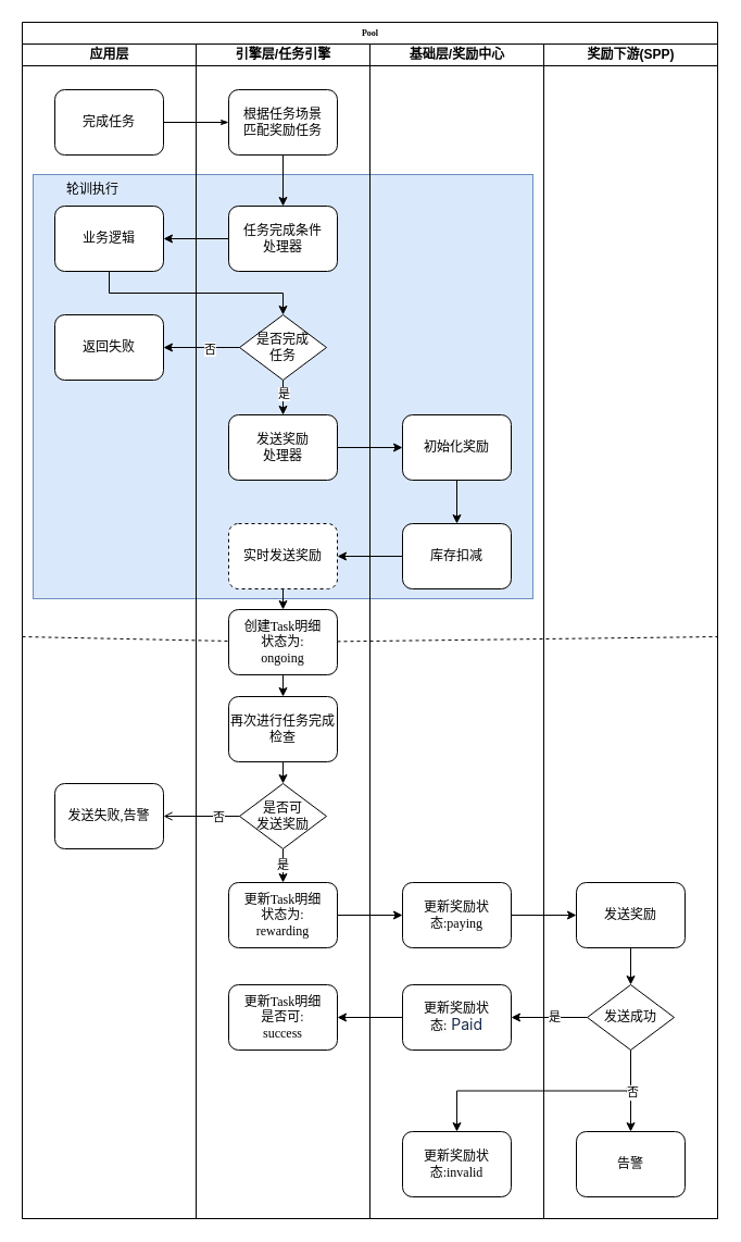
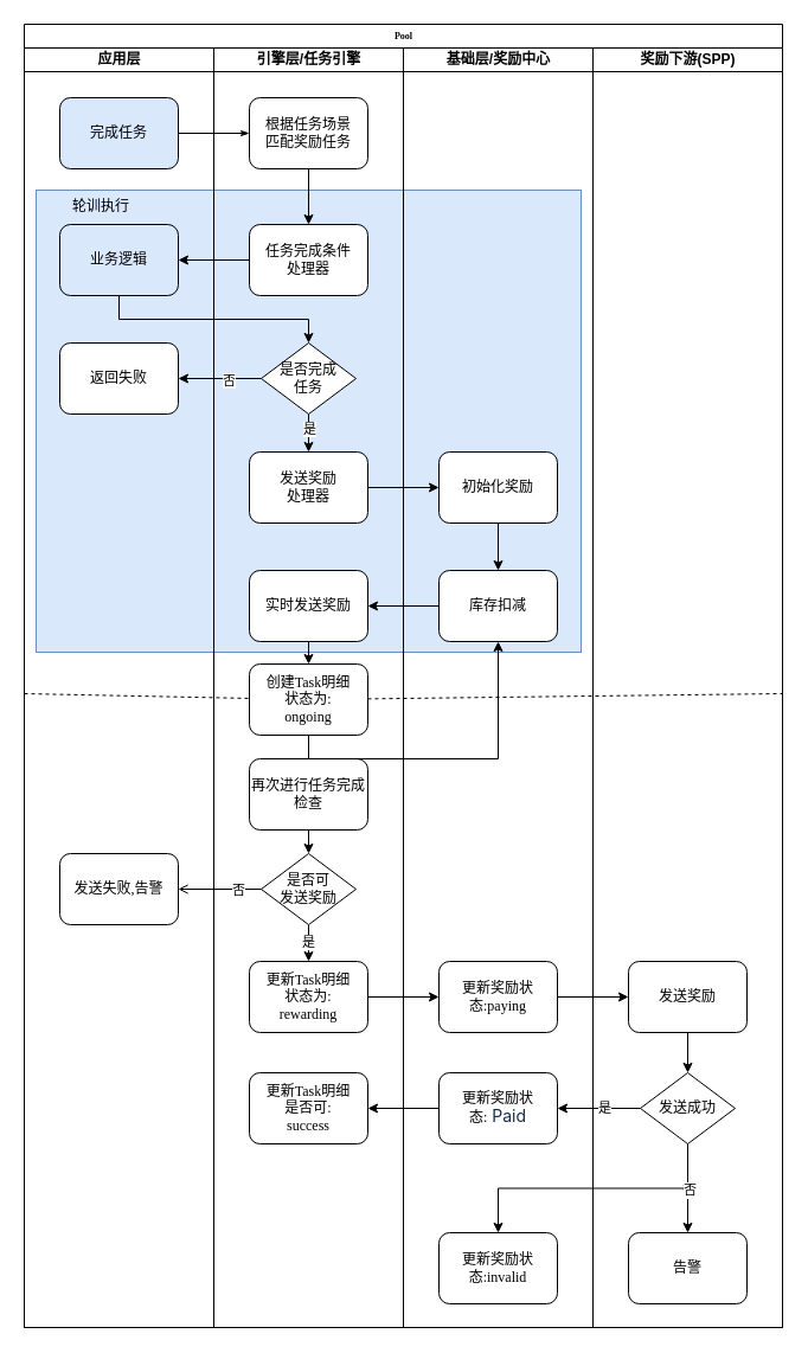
  <mxCell id="0" />
  <mxCell id="1" parent="0" />
  <mxCell id="2" value="" style="rounded=0;whiteSpace=wrap;html=1;fillColor=#dae8fc;strokeColor=#6c8ebf;" vertex="1" parent="1"><mxGeometry x="30" y="160" width="460" height="390" as="geometry" /></mxCell>
  <mxCell id="3" value="Pool" style="swimlane;html=1;childLayout=stackLayout;startSize=20;rounded=0;shadow=0;labelBackgroundColor=none;strokeWidth=1;fontFamily=Verdana;fontSize=8;align=center;" vertex="1" parent="1"><mxGeometry x="20" y="20" width="640" height="1100" as="geometry" /></mxCell>
  <mxCell id="4" value="应用层" style="swimlane;html=1;startSize=20;" vertex="1" parent="3"><mxGeometry y="20" width="160" height="1080" as="geometry" /></mxCell>
- <mxCell id="5" value="&lt;font style=&quot;font-size: 12px;&quot;&gt;完成任务&lt;/font&gt;" style="rounded=1;whiteSpace=wrap;html=1;shadow=0;labelBackgroundColor=none;strokeWidth=1;fontFamily=Verdana;fontSize=8;align=center;" vertex="1" parent="4"><mxGeometry x="30" y="42" width="100" height="60" as="geometry" /></mxCell>
+ <mxCell id="5" value="&lt;font style=&quot;font-size: 12px;&quot;&gt;完成任务&lt;/font&gt;" style="rounded=1;whiteSpace=wrap;html=1;shadow=0;labelBackgroundColor=none;strokeWidth=1;fontFamily=Verdana;fontSize=8;align=center;fillColor=#dae8fc;" vertex="1" parent="4"><mxGeometry x="30" y="42" width="100" height="60" as="geometry" /></mxCell>
  <mxCell id="6" value="&lt;span style=&quot;font-size: 12px;&quot;&gt;发送失败,告警&lt;/span&gt;" style="rounded=1;whiteSpace=wrap;html=1;shadow=0;labelBackgroundColor=none;strokeWidth=1;fontFamily=Verdana;fontSize=8;align=center;" vertex="1" parent="4"><mxGeometry x="30" y="680" width="100" height="60" as="geometry" /></mxCell>
  <mxCell id="7" value="轮训执行" style="text;html=1;align=center;verticalAlign=middle;whiteSpace=wrap;rounded=0;" vertex="1" parent="4"><mxGeometry x="10" y="119" width="110" height="30" as="geometry" /></mxCell>
  <mxCell id="8" style="edgeStyle=orthogonalEdgeStyle;rounded=1;html=1;labelBackgroundColor=none;startArrow=none;startFill=0;startSize=5;endArrow=classicThin;endFill=1;endSize=5;jettySize=auto;orthogonalLoop=1;strokeWidth=1;fontFamily=Verdana;fontSize=8" edge="1" parent="3" source="5" target="10"><mxGeometry relative="1" as="geometry" /></mxCell>
  <mxCell id="9" value="引擎层/任务引擎" style="swimlane;html=1;startSize=20;" vertex="1" parent="3"><mxGeometry x="160" y="20" width="160" height="1080" as="geometry" /></mxCell>
  <mxCell id="10" value="&lt;font style=&quot;font-size: 12px;&quot;&gt;根据任务场景&lt;/font&gt;&lt;div&gt;&lt;font style=&quot;font-size: 12px;&quot;&gt;匹配&lt;/font&gt;&lt;span style=&quot;font-size: 12px; background-color: transparent; color: light-dark(rgb(0, 0, 0), rgb(255, 255, 255));&quot;&gt;奖励任务&lt;/span&gt;&lt;/div&gt;" style="rounded=1;whiteSpace=wrap;html=1;shadow=0;labelBackgroundColor=none;strokeWidth=1;fontFamily=Verdana;fontSize=8;align=center;" vertex="1" parent="9"><mxGeometry x="30" y="42" width="100" height="60" as="geometry" /></mxCell>
- <mxCell id="11" value="&lt;span style=&quot;font-size: 12px;&quot;&gt;实时发送奖励&lt;/span&gt;" style="rounded=1;whiteSpace=wrap;html=1;shadow=0;labelBackgroundColor=none;strokeWidth=1;fontFamily=Verdana;fontSize=8;align=center;dashed=1;" vertex="1" parent="9"><mxGeometry x="30" y="441" width="100" height="60" as="geometry" /></mxCell>
+ <mxCell id="11" value="&lt;span style=&quot;font-size: 12px;&quot;&gt;实时发送奖励&lt;/span&gt;" style="rounded=1;whiteSpace=wrap;html=1;shadow=0;labelBackgroundColor=none;strokeWidth=1;fontFamily=Verdana;fontSize=8;align=center;" vertex="1" parent="9"><mxGeometry x="30" y="441" width="100" height="60" as="geometry" /></mxCell>
  <mxCell id="12" value="是" style="edgeStyle=orthogonalEdgeStyle;rounded=0;orthogonalLoop=1;jettySize=auto;html=1;exitX=0.5;exitY=1;exitDx=0;exitDy=0;" edge="1" parent="9" source="13" target="16"><mxGeometry relative="1" as="geometry" /></mxCell>
  <mxCell id="13" value="&lt;span style=&quot;font-size: 12px;&quot;&gt;是否可&lt;/span&gt;&lt;div&gt;&lt;span style=&quot;font-size: 12px;&quot;&gt;发送奖励&lt;/span&gt;&lt;/div&gt;" style="rhombus;whiteSpace=wrap;html=1;rounded=0;shadow=0;labelBackgroundColor=none;strokeWidth=1;fontFamily=Verdana;fontSize=8;align=center;" vertex="1" parent="9"><mxGeometry x="40" y="680" width="80" height="60" as="geometry" /></mxCell>
  <mxCell id="14" style="edgeStyle=orthogonalEdgeStyle;rounded=0;orthogonalLoop=1;jettySize=auto;html=1;exitX=0.5;exitY=1;exitDx=0;exitDy=0;entryX=0.5;entryY=0;entryDx=0;entryDy=0;" edge="1" parent="9" source="15" target="13"><mxGeometry relative="1" as="geometry" /></mxCell>
  <mxCell id="15" value="&lt;span style=&quot;font-size: 12px;&quot;&gt;再次进行任务完成检查&lt;/span&gt;" style="rounded=1;whiteSpace=wrap;html=1;shadow=0;labelBackgroundColor=none;strokeWidth=1;fontFamily=Verdana;fontSize=8;align=center;" vertex="1" parent="9"><mxGeometry x="30" y="600" width="100" height="60" as="geometry" /></mxCell>
  <mxCell id="16" value="&lt;span style=&quot;font-size: 12px;&quot;&gt;更新Task明细&lt;/span&gt;&lt;div&gt;&lt;span style=&quot;font-size: 12px;&quot;&gt;状态为&lt;/span&gt;&lt;span style=&quot;font-size: 12px; background-color: transparent; color: light-dark(rgb(0, 0, 0), rgb(255, 255, 255));&quot;&gt;:&lt;/span&gt;&lt;/div&gt;&lt;div&gt;&lt;span style=&quot;font-size: 12px; background-color: transparent; color: light-dark(rgb(0, 0, 0), rgb(255, 255, 255));&quot;&gt;rewarding&lt;/span&gt;&lt;/div&gt;" style="rounded=1;whiteSpace=wrap;html=1;shadow=0;labelBackgroundColor=none;strokeWidth=1;fontFamily=Verdana;fontSize=8;align=center;" vertex="1" parent="9"><mxGeometry x="30" y="771" width="100" height="60" as="geometry" /></mxCell>
  <mxCell id="17" value="&lt;span style=&quot;font-size: 12px;&quot;&gt;发送奖励&lt;/span&gt;&lt;div&gt;&lt;span style=&quot;font-size: 12px;&quot;&gt;处理器&lt;/span&gt;&lt;span style=&quot;font-size: 12px;&quot;&gt;&lt;/span&gt;&lt;/div&gt;" style="rounded=1;whiteSpace=wrap;html=1;shadow=0;labelBackgroundColor=none;strokeWidth=1;fontFamily=Verdana;fontSize=8;align=center;" vertex="1" parent="9"><mxGeometry x="30" y="341" width="100" height="60" as="geometry" /></mxCell>
  <mxCell id="18" style="edgeStyle=orthogonalEdgeStyle;rounded=0;orthogonalLoop=1;jettySize=auto;html=1;exitX=0.5;exitY=1;exitDx=0;exitDy=0;entryX=0.5;entryY=0;entryDx=0;entryDy=0;" edge="1" parent="9" source="20" target="17"><mxGeometry relative="1" as="geometry" /></mxCell>
  <mxCell id="19" value="是" style="edgeLabel;html=1;align=center;verticalAlign=middle;resizable=0;points=[];" connectable="0" vertex="1" parent="18"><mxGeometry x="-0.25" relative="1" as="geometry"><mxPoint as="offset" /></mxGeometry></mxCell>
  <mxCell id="20" value="&lt;span style=&quot;font-size: 12px;&quot;&gt;是否完成&lt;/span&gt;&lt;div&gt;&lt;span style=&quot;font-size: 12px;&quot;&gt;任务&lt;/span&gt;&lt;/div&gt;" style="rhombus;whiteSpace=wrap;html=1;rounded=0;shadow=0;labelBackgroundColor=none;strokeWidth=1;fontFamily=Verdana;fontSize=8;align=center;" vertex="1" parent="9"><mxGeometry x="40" y="249" width="80" height="60" as="geometry" /></mxCell>
  <mxCell id="21" value="基础层/奖励中心" style="swimlane;html=1;startSize=20;" vertex="1" parent="3"><mxGeometry x="320" y="20" width="160" height="1080" as="geometry" /></mxCell>
  <mxCell id="22" style="edgeStyle=orthogonalEdgeStyle;rounded=0;orthogonalLoop=1;jettySize=auto;html=1;exitX=0.5;exitY=1;exitDx=0;exitDy=0;entryX=0.5;entryY=0;entryDx=0;entryDy=0;" edge="1" parent="21" source="23" target="24"><mxGeometry relative="1" as="geometry" /></mxCell>
  <mxCell id="23" value="&lt;span style=&quot;color: rgb(0, 0, 0); font-family: Verdana; font-size: 12px; font-style: normal; font-variant-ligatures: normal; font-variant-caps: normal; font-weight: 400; letter-spacing: normal; orphans: 2; text-align: center; text-indent: 0px; text-transform: none; widows: 2; word-spacing: 0px; -webkit-text-stroke-width: 0px; white-space: normal; background-color: rgb(251, 251, 251); text-decoration-thickness: initial; text-decoration-style: initial; text-decoration-color: initial; float: none; display: inline !important;&quot;&gt;初始化奖励&lt;/span&gt;" style="rounded=1;whiteSpace=wrap;html=1;shadow=0;labelBackgroundColor=none;strokeWidth=1;fontFamily=Verdana;fontSize=8;align=center;" vertex="1" parent="21"><mxGeometry x="30" y="341" width="100" height="60" as="geometry" /></mxCell>
  <mxCell id="24" value="&lt;span style=&quot;color: rgb(0, 0, 0); font-family: Verdana; font-size: 12px; font-style: normal; font-variant-ligatures: normal; font-variant-caps: normal; font-weight: 400; letter-spacing: normal; orphans: 2; text-align: center; text-indent: 0px; text-transform: none; widows: 2; word-spacing: 0px; -webkit-text-stroke-width: 0px; white-space: normal; background-color: rgb(251, 251, 251); text-decoration-thickness: initial; text-decoration-style: initial; text-decoration-color: initial; float: none; display: inline !important;&quot;&gt;库存扣减&lt;/span&gt;" style="rounded=1;whiteSpace=wrap;html=1;shadow=0;labelBackgroundColor=none;strokeWidth=1;fontFamily=Verdana;fontSize=8;align=center;" vertex="1" parent="21"><mxGeometry x="30" y="441" width="100" height="60" as="geometry" /></mxCell>
  <mxCell id="25" value="&lt;span style=&quot;font-size: 12px;&quot;&gt;更新奖励状态:paying&lt;/span&gt;" style="rounded=1;whiteSpace=wrap;html=1;shadow=0;labelBackgroundColor=none;strokeWidth=1;fontFamily=Verdana;fontSize=8;align=center;" vertex="1" parent="21"><mxGeometry x="30" y="771" width="100" height="60" as="geometry" /></mxCell>
  <mxCell id="26" value="&lt;span style=&quot;font-size: 12px;&quot;&gt;更新奖励状态:invalid&lt;/span&gt;" style="rounded=1;whiteSpace=wrap;html=1;shadow=0;labelBackgroundColor=none;strokeWidth=1;fontFamily=Verdana;fontSize=8;align=center;" vertex="1" parent="21"><mxGeometry x="30" y="1000" width="100" height="60" as="geometry" /></mxCell>
  <mxCell id="27" style="edgeStyle=orthogonalEdgeStyle;rounded=0;orthogonalLoop=1;jettySize=auto;html=1;exitX=0;exitY=0.5;exitDx=0;exitDy=0;entryX=1;entryY=0.5;entryDx=0;entryDy=0;" edge="1" parent="3" source="24" target="11"><mxGeometry relative="1" as="geometry" /></mxCell>
  <mxCell id="28" style="edgeStyle=orthogonalEdgeStyle;rounded=0;orthogonalLoop=1;jettySize=auto;html=1;exitX=0;exitY=0.5;exitDx=0;exitDy=0;entryX=1;entryY=0.5;entryDx=0;entryDy=0;endArrow=open;" edge="1" parent="3" source="13" target="6"><mxGeometry relative="1" as="geometry" /></mxCell>
  <mxCell id="29" value="否" style="edgeLabel;html=1;align=center;verticalAlign=middle;resizable=0;points=[];" connectable="0" vertex="1" parent="28"><mxGeometry x="-0.61" y="-1" relative="1" as="geometry"><mxPoint x="-6" y="1" as="offset" /></mxGeometry></mxCell>
  <mxCell id="30" style="edgeStyle=orthogonalEdgeStyle;rounded=0;orthogonalLoop=1;jettySize=auto;html=1;exitX=1;exitY=0.5;exitDx=0;exitDy=0;entryX=0;entryY=0.5;entryDx=0;entryDy=0;" edge="1" parent="3" source="16" target="25"><mxGeometry relative="1" as="geometry" /></mxCell>
  <mxCell id="31" style="edgeStyle=orthogonalEdgeStyle;rounded=0;orthogonalLoop=1;jettySize=auto;html=1;exitX=1;exitY=0.5;exitDx=0;exitDy=0;entryX=0;entryY=0.5;entryDx=0;entryDy=0;" edge="1" parent="3" source="17" target="23"><mxGeometry relative="1" as="geometry" /></mxCell>
  <mxCell id="32" style="edgeStyle=orthogonalEdgeStyle;rounded=0;orthogonalLoop=1;jettySize=auto;html=1;exitX=1;exitY=0.5;exitDx=0;exitDy=0;entryX=0;entryY=0.5;entryDx=0;entryDy=0;" edge="1" parent="3" source="25" target="34"><mxGeometry relative="1" as="geometry" /></mxCell>
  <mxCell id="33" value="奖励下游(SPP)" style="swimlane;html=1;startSize=20;" vertex="1" parent="3"><mxGeometry x="480" y="20" width="160" height="1080" as="geometry" /></mxCell>
  <mxCell id="34" value="&lt;span style=&quot;font-size: 12px;&quot;&gt;发送奖励&lt;/span&gt;" style="rounded=1;whiteSpace=wrap;html=1;shadow=0;labelBackgroundColor=none;strokeWidth=1;fontFamily=Verdana;fontSize=8;align=center;" vertex="1" parent="33"><mxGeometry x="30" y="771" width="100" height="60" as="geometry" /></mxCell>
  <mxCell id="35" value="&lt;span style=&quot;font-size: 12px;&quot;&gt;更新Task明细&lt;/span&gt;&lt;div&gt;&lt;span style=&quot;font-size: 12px;&quot;&gt;是否可&lt;/span&gt;&lt;span style=&quot;font-size: 12px; background-color: transparent; color: light-dark(rgb(0, 0, 0), rgb(255, 255, 255));&quot;&gt;:&lt;/span&gt;&lt;/div&gt;&lt;div&gt;&lt;span style=&quot;font-size: 12px; background-color: transparent; color: light-dark(rgb(0, 0, 0), rgb(255, 255, 255));&quot;&gt;success&lt;/span&gt;&lt;/div&gt;" style="rounded=1;whiteSpace=wrap;html=1;shadow=0;labelBackgroundColor=none;strokeWidth=1;fontFamily=Verdana;fontSize=8;align=center;" vertex="1" parent="33"><mxGeometry x="-290" y="865" width="100" height="60" as="geometry" /></mxCell>
  <mxCell id="36" value="&lt;span style=&quot;color: rgb(0, 0, 0); font-size: 12px; background-color: rgb(251, 251, 251); float: none; display: inline !important;&quot;&gt;更新奖励状态:&lt;/span&gt;&lt;span style=&quot;color: rgb(23, 43, 77); font-family: -apple-system, &amp;quot;system-ui&amp;quot;, &amp;quot;Segoe UI&amp;quot;, Roboto, Oxygen, Ubuntu, &amp;quot;Fira Sans&amp;quot;, &amp;quot;Droid Sans&amp;quot;, &amp;quot;Helvetica Neue&amp;quot;, sans-serif; font-size: 14px; text-align: left; background-color: rgb(255, 255, 255);&quot;&gt;&amp;nbsp;Paid&lt;/span&gt;" style="rounded=1;whiteSpace=wrap;html=1;shadow=0;labelBackgroundColor=none;strokeWidth=1;fontFamily=Verdana;fontSize=8;align=center;" vertex="1" parent="33"><mxGeometry x="-130" y="865" width="100" height="60" as="geometry" /></mxCell>
  <mxCell id="37" value="&lt;span style=&quot;font-size: 12px;&quot;&gt;发送成功&lt;/span&gt;" style="rhombus;whiteSpace=wrap;html=1;rounded=0;shadow=0;labelBackgroundColor=none;strokeWidth=1;fontFamily=Verdana;fontSize=8;align=center;" vertex="1" parent="33"><mxGeometry x="40" y="865" width="80" height="60" as="geometry" /></mxCell>
  <mxCell id="38" style="edgeStyle=orthogonalEdgeStyle;rounded=0;orthogonalLoop=1;jettySize=auto;html=1;exitX=0.5;exitY=1;exitDx=0;exitDy=0;entryX=0.5;entryY=0;entryDx=0;entryDy=0;" edge="1" parent="33" target="37"><mxGeometry relative="1" as="geometry"><mxPoint x="80" y="831" as="sourcePoint" /></mxGeometry></mxCell>
  <mxCell id="39" value="&lt;span style=&quot;font-size: 12px;&quot;&gt;告警&lt;/span&gt;" style="rounded=1;whiteSpace=wrap;html=1;shadow=0;labelBackgroundColor=none;strokeWidth=1;fontFamily=Verdana;fontSize=8;align=center;" vertex="1" parent="33"><mxGeometry x="30" y="1000" width="100" height="60" as="geometry" /></mxCell>
  <mxCell id="40" style="edgeStyle=orthogonalEdgeStyle;rounded=0;orthogonalLoop=1;jettySize=auto;html=1;exitX=0.5;exitY=1;exitDx=0;exitDy=0;entryX=0.5;entryY=0;entryDx=0;entryDy=0;" edge="1" parent="33" source="37" target="39"><mxGeometry relative="1" as="geometry"><mxPoint x="80" y="985" as="targetPoint" /></mxGeometry></mxCell>
  <mxCell id="41" value="否" style="edgeLabel;html=1;align=center;verticalAlign=middle;resizable=0;points=[];" connectable="0" vertex="1" parent="40"><mxGeometry x="0.084" y="-3" relative="1" as="geometry"><mxPoint x="3" y="-2" as="offset" /></mxGeometry></mxCell>
  <mxCell id="42" style="edgeStyle=orthogonalEdgeStyle;rounded=0;orthogonalLoop=1;jettySize=auto;html=1;exitX=0;exitY=0.5;exitDx=0;exitDy=0;entryX=1;entryY=0.5;entryDx=0;entryDy=0;" edge="1" parent="33" source="37" target="36"><mxGeometry relative="1" as="geometry" /></mxCell>
  <mxCell id="43" value="是" style="edgeLabel;html=1;align=center;verticalAlign=middle;resizable=0;points=[];" connectable="0" vertex="1" parent="42"><mxGeometry x="-0.125" y="-1" relative="1" as="geometry"><mxPoint as="offset" /></mxGeometry></mxCell>
  <mxCell id="44" style="edgeStyle=orthogonalEdgeStyle;rounded=0;orthogonalLoop=1;jettySize=auto;html=1;exitX=0;exitY=0.5;exitDx=0;exitDy=0;entryX=1;entryY=0.5;entryDx=0;entryDy=0;" edge="1" parent="33" source="36" target="35"><mxGeometry relative="1" as="geometry" /></mxCell>
  <mxCell id="45" style="edgeStyle=orthogonalEdgeStyle;rounded=0;orthogonalLoop=1;jettySize=auto;html=1;exitX=0.5;exitY=1;exitDx=0;exitDy=0;entryX=0.5;entryY=0;entryDx=0;entryDy=0;" edge="1" parent="3" source="37" target="26"><mxGeometry relative="1" as="geometry" /></mxCell>
  <mxCell id="46" value="否" style="edgeLabel;html=1;align=center;verticalAlign=middle;resizable=0;points=[];" vertex="1" connectable="0" parent="45"><mxGeometry x="-0.681" y="1" relative="1" as="geometry"><mxPoint y="1" as="offset" /></mxGeometry></mxCell>
  <mxCell id="47" value="" style="endArrow=none;dashed=1;html=1;rounded=0;" edge="1" parent="1" source="58"><mxGeometry width="50" height="50" relative="1" as="geometry"><mxPoint x="20" y="585" as="sourcePoint" /><mxPoint x="660" y="585" as="targetPoint" /></mxGeometry></mxCell>
  <mxCell id="48" style="edgeStyle=orthogonalEdgeStyle;rounded=0;orthogonalLoop=1;jettySize=auto;html=1;exitX=0;exitY=0.5;exitDx=0;exitDy=0;entryX=1;entryY=0.5;entryDx=0;entryDy=0;" edge="1" parent="1" source="49" target="51"><mxGeometry relative="1" as="geometry" /></mxCell>
  <mxCell id="49" value="&lt;span style=&quot;font-size: 12px;&quot;&gt;任务完成条件&lt;/span&gt;&lt;div&gt;&lt;span style=&quot;font-size: 12px;&quot;&gt;处理器&lt;/span&gt;&lt;/div&gt;" style="rounded=1;whiteSpace=wrap;html=1;shadow=0;labelBackgroundColor=none;strokeWidth=1;fontFamily=Verdana;fontSize=8;align=center;" vertex="1" parent="1"><mxGeometry x="210" y="189" width="100" height="60" as="geometry" /></mxCell>
  <mxCell id="50" style="edgeStyle=orthogonalEdgeStyle;rounded=0;orthogonalLoop=1;jettySize=auto;html=1;exitX=0.5;exitY=1;exitDx=0;exitDy=0;entryX=0.5;entryY=0;entryDx=0;entryDy=0;" edge="1" parent="1" source="51" target="20"><mxGeometry relative="1" as="geometry" /></mxCell>
- <mxCell id="51" value="&lt;span style=&quot;font-size: 12px;&quot;&gt;业务逻辑&lt;/span&gt;" style="rounded=1;whiteSpace=wrap;html=1;shadow=0;labelBackgroundColor=none;strokeWidth=1;fontFamily=Verdana;fontSize=8;align=center;" vertex="1" parent="1"><mxGeometry x="50" y="189" width="100" height="60" as="geometry" /></mxCell>
+ <mxCell id="51" value="&lt;span style=&quot;font-size: 12px;&quot;&gt;业务逻辑&lt;/span&gt;" style="rounded=1;whiteSpace=wrap;html=1;shadow=0;labelBackgroundColor=none;strokeWidth=1;fontFamily=Verdana;fontSize=8;align=center;fillColor=#dae8fc;" vertex="1" parent="1"><mxGeometry x="50" y="189" width="100" height="60" as="geometry" /></mxCell>
  <mxCell id="52" value="&lt;span style=&quot;font-size: 12px;&quot;&gt;返回失败&lt;/span&gt;" style="rounded=1;whiteSpace=wrap;html=1;shadow=0;labelBackgroundColor=none;strokeWidth=1;fontFamily=Verdana;fontSize=8;align=center;" vertex="1" parent="1"><mxGeometry x="50" y="289" width="100" height="60" as="geometry" /></mxCell>
  <mxCell id="53" style="edgeStyle=orthogonalEdgeStyle;rounded=0;orthogonalLoop=1;jettySize=auto;html=1;exitX=0;exitY=0.5;exitDx=0;exitDy=0;entryX=1;entryY=0.5;entryDx=0;entryDy=0;" edge="1" parent="1" source="20" target="52"><mxGeometry relative="1" as="geometry" /></mxCell>
  <mxCell id="54" value="否" style="edgeLabel;html=1;align=center;verticalAlign=middle;resizable=0;points=[];" connectable="0" vertex="1" parent="53"><mxGeometry x="-0.2" y="1" relative="1" as="geometry"><mxPoint as="offset" /></mxGeometry></mxCell>
  <mxCell id="55" style="edgeStyle=orthogonalEdgeStyle;rounded=0;orthogonalLoop=1;jettySize=auto;html=1;exitX=0.5;exitY=1;exitDx=0;exitDy=0;entryX=0.5;entryY=0;entryDx=0;entryDy=0;" edge="1" parent="1" source="10" target="49"><mxGeometry relative="1" as="geometry" /></mxCell>
  <mxCell id="56" value="" style="endArrow=none;dashed=1;html=1;rounded=0;" edge="1" parent="1" target="58"><mxGeometry width="50" height="50" relative="1" as="geometry"><mxPoint x="20" y="585" as="sourcePoint" /><mxPoint x="660" y="585" as="targetPoint" /></mxGeometry></mxCell>
- <mxCell id="57" style="edgeStyle=orthogonalEdgeStyle;rounded=0;orthogonalLoop=1;jettySize=auto;html=1;exitX=0.5;exitY=1;exitDx=0;exitDy=0;entryX=0.5;entryY=0;entryDx=0;entryDy=0;" edge="1" parent="1" source="58" target="15"><mxGeometry relative="1" as="geometry" /></mxCell>
+ <mxCell id="57" style="edgeStyle=orthogonalEdgeStyle;rounded=0;orthogonalLoop=1;jettySize=auto;html=1;exitX=0.5;exitY=1;exitDx=0;exitDy=0;" edge="1" parent="1" source="58" target="24"><mxGeometry relative="1" as="geometry" /></mxCell>
  <mxCell id="58" value="&lt;div&gt;&lt;span style=&quot;color: rgb(0, 0, 0); font-family: Verdana; font-size: 12px; font-style: normal; font-variant-ligatures: normal; font-variant-caps: normal; font-weight: 400; letter-spacing: normal; orphans: 2; text-align: center; text-indent: 0px; text-transform: none; widows: 2; word-spacing: 0px; -webkit-text-stroke-width: 0px; white-space: normal; background-color: rgb(251, 251, 251); text-decoration-thickness: initial; text-decoration-style: initial; text-decoration-color: initial; float: none; display: inline !important;&quot;&gt;创建Task明细&lt;/span&gt;&lt;/div&gt;&lt;div&gt;&lt;span style=&quot;color: rgb(0, 0, 0); font-family: Verdana; font-size: 12px; font-style: normal; font-variant-ligatures: normal; font-variant-caps: normal; font-weight: 400; letter-spacing: normal; orphans: 2; text-align: center; text-indent: 0px; text-transform: none; widows: 2; word-spacing: 0px; -webkit-text-stroke-width: 0px; white-space: normal; background-color: rgb(251, 251, 251); text-decoration-thickness: initial; text-decoration-style: initial; text-decoration-color: initial; float: none; display: inline !important;&quot;&gt;状态为:&lt;/span&gt;&lt;/div&gt;&lt;div&gt;&lt;span style=&quot;color: rgb(0, 0, 0); font-family: Verdana; font-size: 12px; font-style: normal; font-variant-ligatures: normal; font-variant-caps: normal; font-weight: 400; letter-spacing: normal; orphans: 2; text-align: center; text-indent: 0px; text-transform: none; widows: 2; word-spacing: 0px; -webkit-text-stroke-width: 0px; white-space: normal; background-color: rgb(251, 251, 251); text-decoration-thickness: initial; text-decoration-style: initial; text-decoration-color: initial; float: none; display: inline !important;&quot;&gt;ongoing&lt;/span&gt;&lt;/div&gt;" style="rounded=1;whiteSpace=wrap;html=1;shadow=0;labelBackgroundColor=none;strokeWidth=1;fontFamily=Verdana;fontSize=8;align=center;" vertex="1" parent="1"><mxGeometry x="210" y="560" width="100" height="60" as="geometry" /></mxCell>
  <mxCell id="59" style="edgeStyle=orthogonalEdgeStyle;rounded=0;orthogonalLoop=1;jettySize=auto;html=1;exitX=0.5;exitY=1;exitDx=0;exitDy=0;entryX=0.5;entryY=0;entryDx=0;entryDy=0;" edge="1" parent="1" source="11" target="58"><mxGeometry relative="1" as="geometry" /></mxCell>
